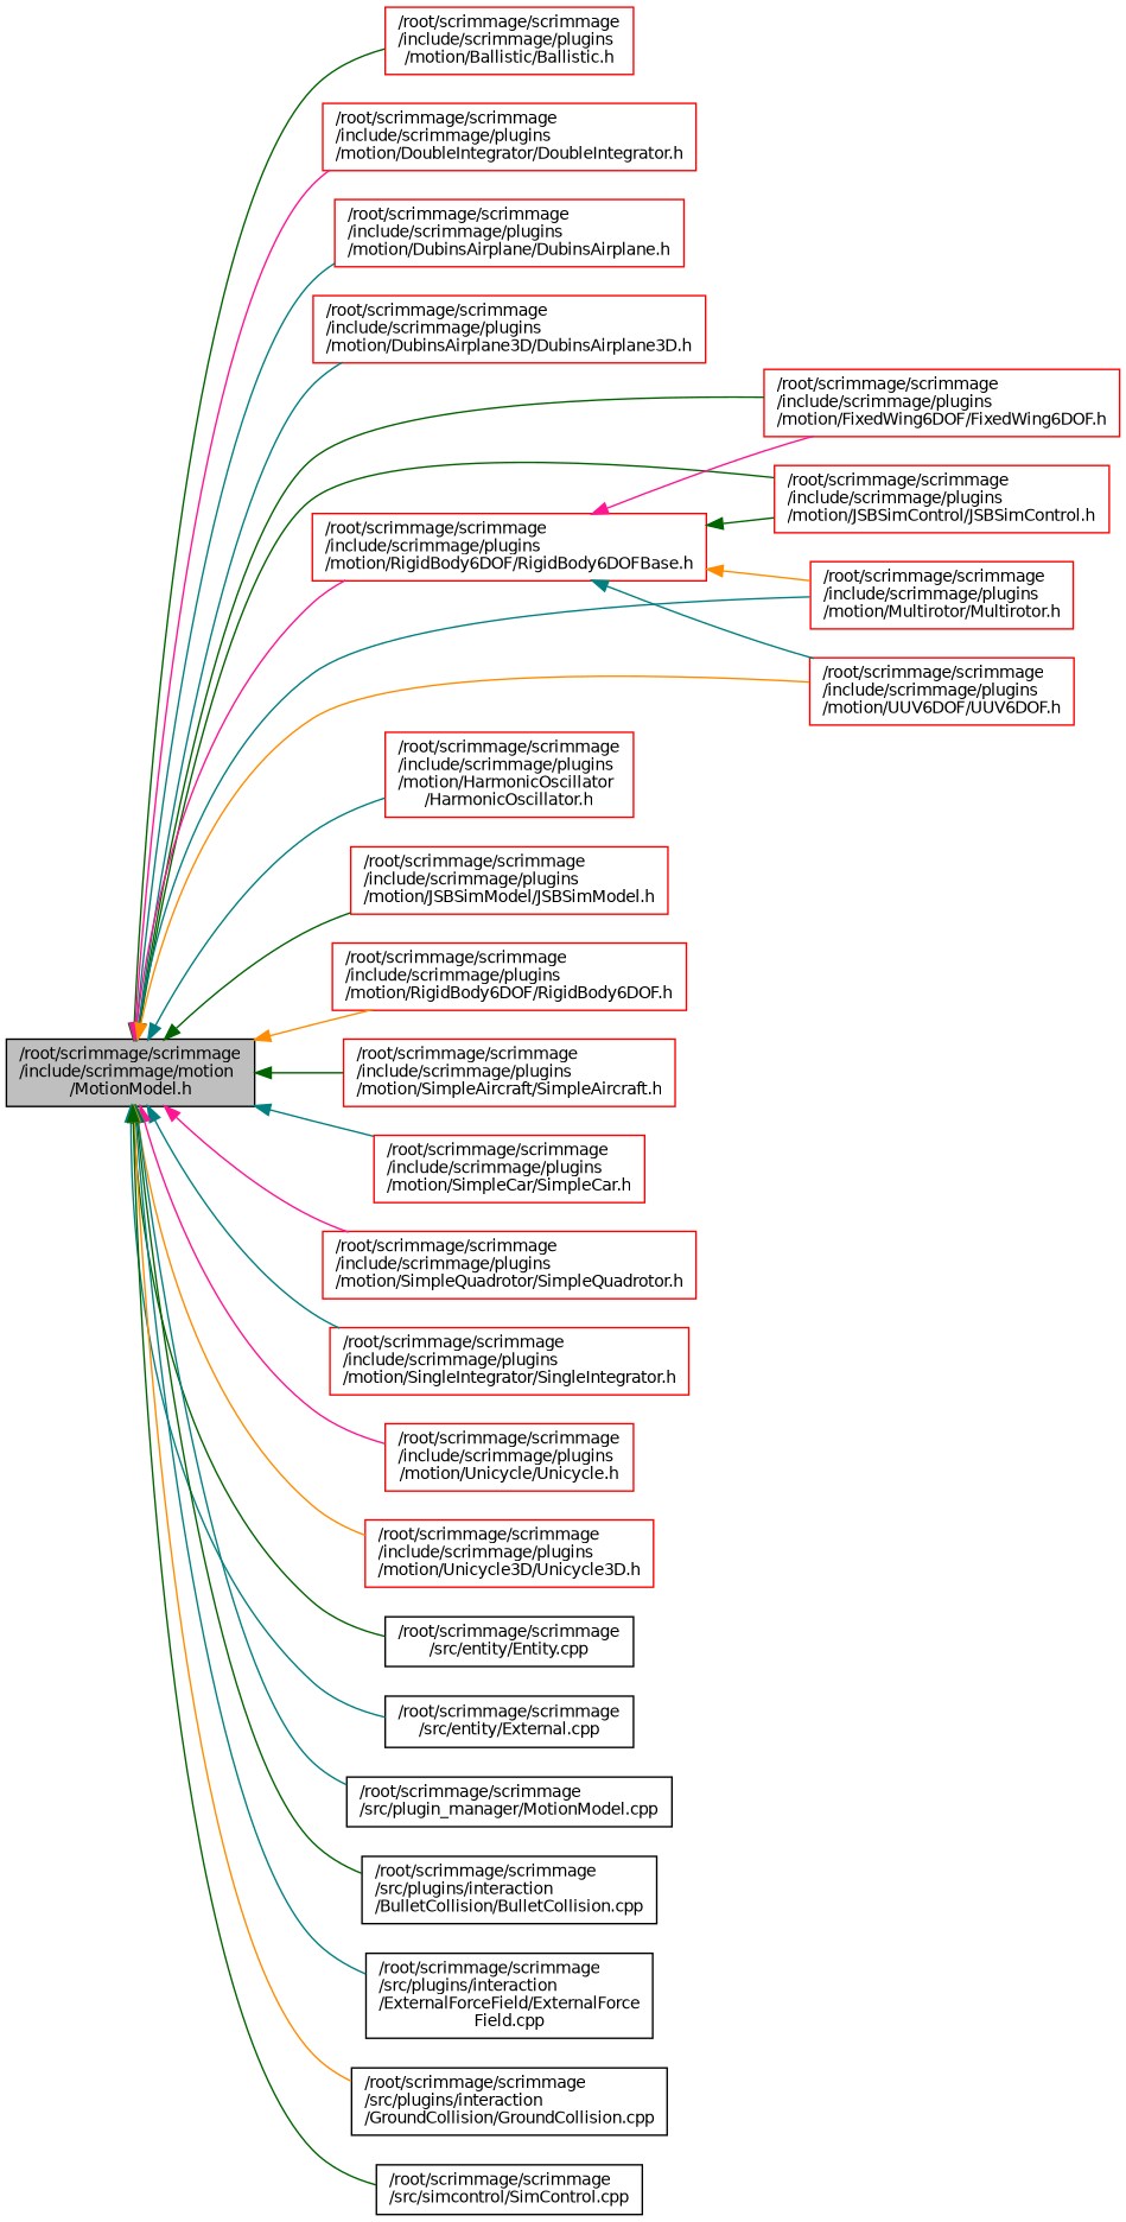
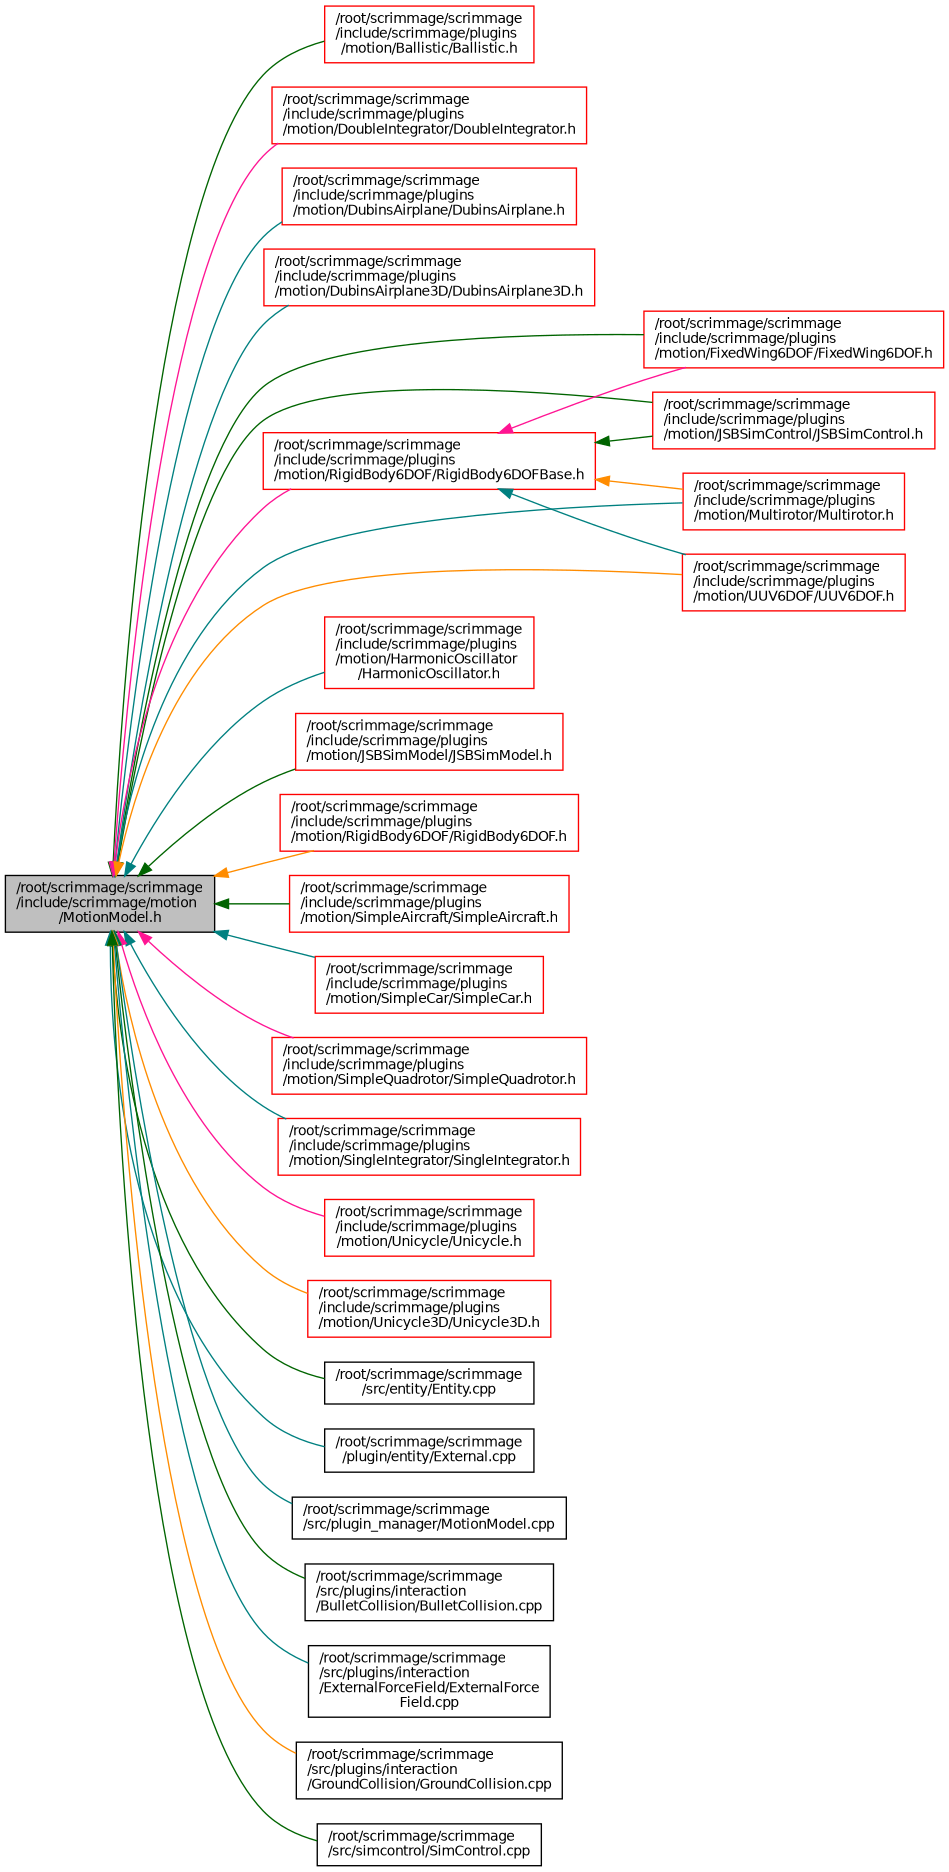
  digraph {
    rankdir=LR
    node [color=red fillcolor=white fontname=Helvetica fontsize=10 shape=record style=filled]
    edge [color=teal dir=back fontname=Helvetica fontsize=10 labelfontname=Helvetica labelfontsize=10 style=solid]
    n1 [color=black fillcolor=grey75 fontcolor=black height=0.2 label="/root/scrimmage/scrimmage\l/include/scrimmage/motion\l/MotionModel.h" width=0.4]
    n2 [height=0.2 label="/root/scrimmage/scrimmage\l/include/scrimmage/plugins\l/motion/Ballistic/Ballistic.h" width=0.4]
    n3 [height=0.2 label="/root/scrimmage/scrimmage\l/include/scrimmage/plugins\l/motion/DoubleIntegrator/DoubleIntegrator.h" width=0.4]
    n4 [height=0.2 label="/root/scrimmage/scrimmage\l/include/scrimmage/plugins\l/motion/DubinsAirplane/DubinsAirplane.h" width=0.4]
    n5 [height=0.2 label="/root/scrimmage/scrimmage\l/include/scrimmage/plugins\l/motion/DubinsAirplane3D/DubinsAirplane3D.h" width=0.4]
    n6 [height=0.2 label="/root/scrimmage/scrimmage\l/include/scrimmage/plugins\l/motion/FixedWing6DOF/FixedWing6DOF.h" width=0.4]
    n7 [height=0.2 label="/root/scrimmage/scrimmage\l/include/scrimmage/plugins\l/motion/HarmonicOscillator\l/HarmonicOscillator.h" width=0.4]
    n8 [height=0.2 label="/root/scrimmage/scrimmage\l/include/scrimmage/plugins\l/motion/JSBSimControl/JSBSimControl.h" width=0.4]
    n9 [height=0.2 label="/root/scrimmage/scrimmage\l/include/scrimmage/plugins\l/motion/JSBSimModel/JSBSimModel.h" width=0.4]
    n10 [height=0.2 label="/root/scrimmage/scrimmage\l/include/scrimmage/plugins\l/motion/Multirotor/Multirotor.h" width=0.4]
    n11 [height=0.2 label="/root/scrimmage/scrimmage\l/include/scrimmage/plugins\l/motion/RigidBody6DOF/RigidBody6DOF.h" width=0.4]
    n12 [height=0.2 label="/root/scrimmage/scrimmage\l/include/scrimmage/plugins\l/motion/RigidBody6DOF/RigidBody6DOFBase.h" width=0.4]
    n13 [height=0.2 label="/root/scrimmage/scrimmage\l/include/scrimmage/plugins\l/motion/UUV6DOF/UUV6DOF.h" width=0.4]
    n14 [height=0.2 label="/root/scrimmage/scrimmage\l/include/scrimmage/plugins\l/motion/SimpleAircraft/SimpleAircraft.h" width=0.4]
    n15 [height=0.2 label="/root/scrimmage/scrimmage\l/include/scrimmage/plugins\l/motion/SimpleCar/SimpleCar.h" width=0.4]
    n16 [height=0.2 label="/root/scrimmage/scrimmage\l/include/scrimmage/plugins\l/motion/SimpleQuadrotor/SimpleQuadrotor.h" width=0.4]
    n17 [height=0.2 label="/root/scrimmage/scrimmage\l/include/scrimmage/plugins\l/motion/SingleIntegrator/SingleIntegrator.h" width=0.4]
    n18 [height=0.2 label="/root/scrimmage/scrimmage\l/include/scrimmage/plugins\l/motion/Unicycle/Unicycle.h" width=0.4]
    n19 [height=0.2 label="/root/scrimmage/scrimmage\l/include/scrimmage/plugins\l/motion/Unicycle3D/Unicycle3D.h" width=0.4]
    n20 [color=black height=0.2 label="/root/scrimmage/scrimmage\l/src/entity/Entity.cpp" width=0.4]
-   n21 [color=black height=0.2 label="/root/scrimmage/scrimmage\l/src/entity/External.cpp" width=0.4]
+   n21 [color=black height=0.2 label="/root/scrimmage/scrimmage\l/plugin/entity/External.cpp" width=0.4]
    n22 [color=black height=0.2 label="/root/scrimmage/scrimmage\l/src/plugin_manager/MotionModel.cpp" width=0.4]
    n23 [color=black height=0.2 label="/root/scrimmage/scrimmage\l/src/plugins/interaction\l/BulletCollision/BulletCollision.cpp" width=0.4]
    n24 [color=black height=0.2 label="/root/scrimmage/scrimmage\l/src/plugins/interaction\l/ExternalForceField/ExternalForce\lField.cpp" width=0.4]
    n25 [color=black height=0.2 label="/root/scrimmage/scrimmage\l/src/plugins/interaction\l/GroundCollision/GroundCollision.cpp" width=0.4]
    n26 [color=black height=0.2 label="/root/scrimmage/scrimmage\l/src/simcontrol/SimControl.cpp" width=0.4]
    n1 -> n2 [color=darkgreen]
    n1 -> n3 [color=deeppink]
    n1 -> n4
    n1 -> n5
    n1 -> n6 [color=darkgreen]
    n1 -> n7
    n1 -> n8 [color=darkgreen]
    n1 -> n9 [color=darkgreen]
    n1 -> n10
    n1 -> n11 [color=darkorange]
    n1 -> n12 [color=deeppink]
    n1 -> n13 [color=darkorange]
    n1 -> n14 [color=darkgreen]
    n1 -> n15
    n1 -> n16 [color=deeppink]
    n1 -> n17
    n1 -> n18 [color=deeppink]
    n1 -> n19 [color=darkorange]
    n1 -> n20 [color=darkgreen]
    n1 -> n21
    n1 -> n22
    n1 -> n23 [color=darkgreen]
    n1 -> n24
    n1 -> n25 [color=darkorange]
    n1 -> n26 [color=darkgreen]
    n12 -> n6 [color=deeppink]
    n12 -> n8 [color=darkgreen]
    n12 -> n10 [color=darkorange]
    n12 -> n13
  }
